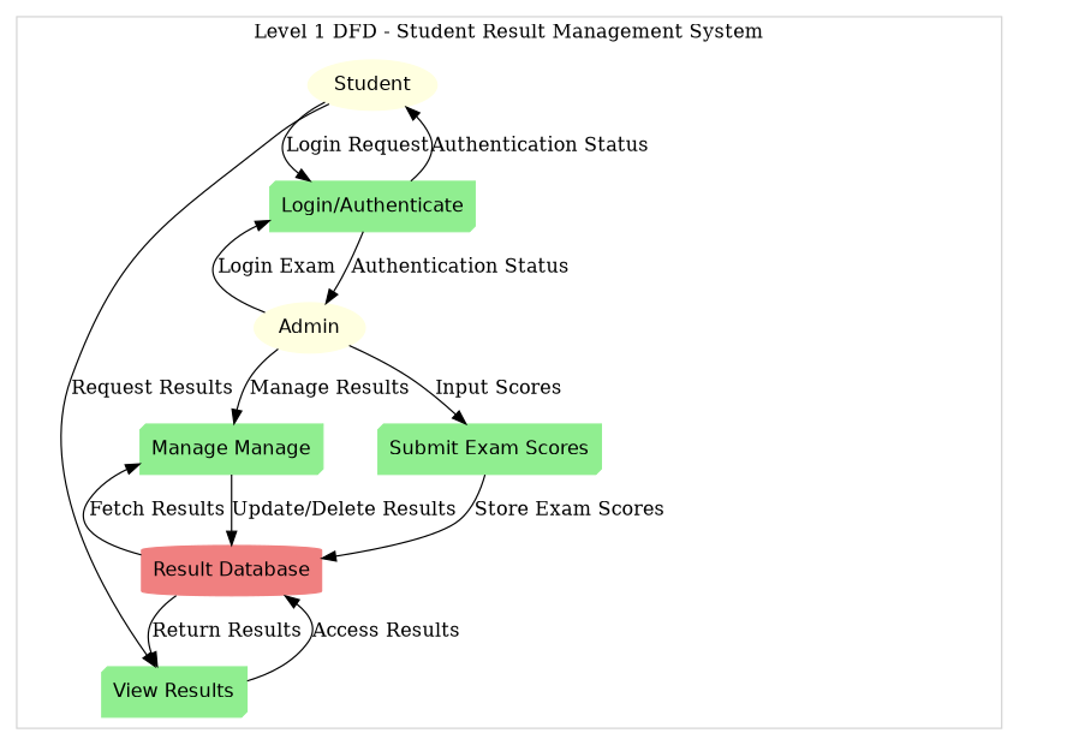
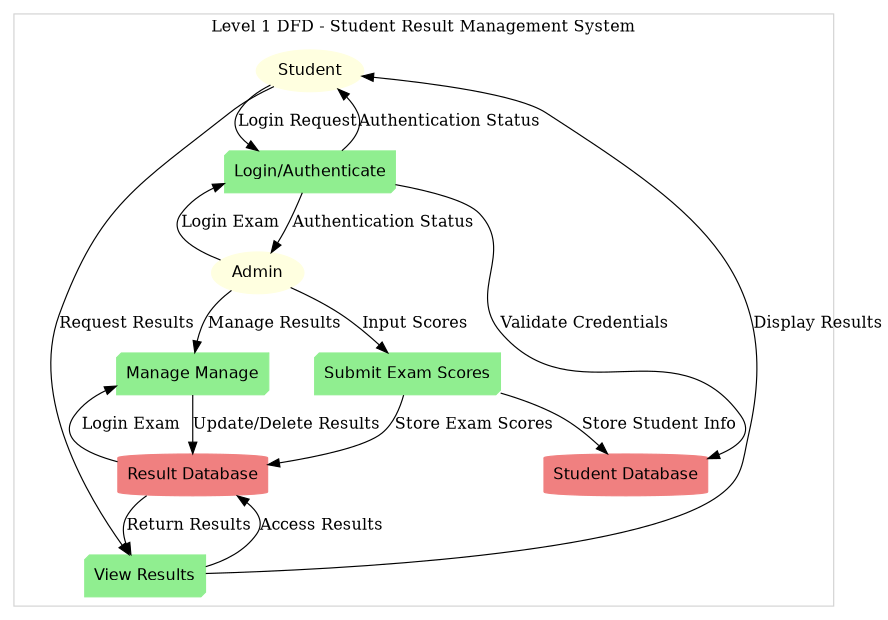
  digraph {
    rankdir=TB
    node [color=lightgreen fontname=Helvetica shape=box3d style=filled]
    n1 [color=lightyellow label=Student shape=ellipse]
    n2 [label="Login/Authenticate"]
    n3 [label="View Results"]
    n4 [color=lightyellow label=Admin shape=ellipse]
    n5 [label="Submit Exam Scores"]
    n6 [label="Manage Manage"]
+   n7 [color=lightcoral label="Student Database" shape=cylinder]
    n8 [color=lightcoral label="Result Database" shape=cylinder]
    subgraph cluster_1 {
      color=lightgrey
      label="Level 1 DFD - Student Result Management System"
      n1
      n2
      n3
      n4
      n5
      n6
+     n7
      n8
    }
    n1 -> n2 [label="Login Request"]
    n1 -> n3 [label="Request Results"]
    n2 -> n1 [label="Authentication Status"]
    n2 -> n4 [label="Authentication Status"]
+   n2 -> n7 [label="Validate Credentials"]
+   n3 -> n1 [label="Display Results"]
    n3 -> n8 [label="Access Results"]
    n4 -> n2 [label="Login Exam"]
    n4 -> n5 [label="Input Scores"]
    n4 -> n6 [label="Manage Results"]
+   n5 -> n7 [label="Store Student Info"]
    n5 -> n8 [label="Store Exam Scores"]
    n6 -> n8 [label="Update/Delete Results"]
    n8 -> n3 [label="Return Results"]
-   n8 -> n6 [label="Fetch Results"]
+   n8 -> n6 [label="Login Exam"]
  }
